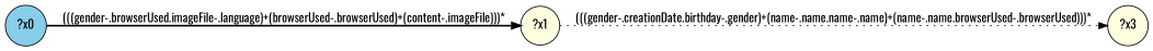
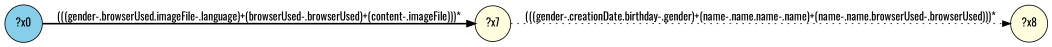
  digraph {
    fontname=Oswald
    rankdir=LR
    node [fillcolor=lightyellow fontname=Oswald shape=circle style=filled]
    edge [fontname=Oswald]
    n1 [fillcolor=skyblue label="?x0"]
-   n2 [label="?x1"]
-   n3 [label="?x3"]
+   n2 [label="?x7"]
+   n3 [label="?x8"]
    n1 -> n2 [label="(((gender-.browserUsed.imageFile-.language)+(browserUsed-.browserUsed)+(content-.imageFile)))*" style=bold]
    n2 -> n3 [label="(((gender-.creationDate.birthday-.gender)+(name-.name.name-.name)+(name-.name.browserUsed-.browserUsed)))*" style=dotted]
  }
